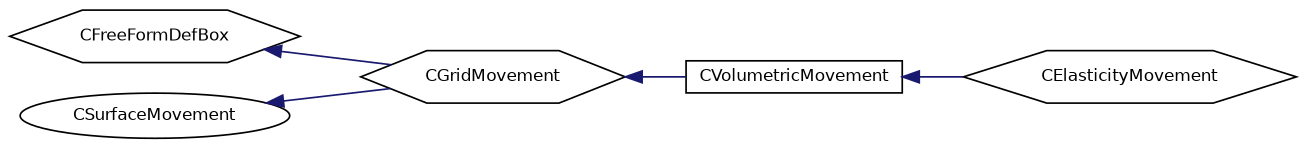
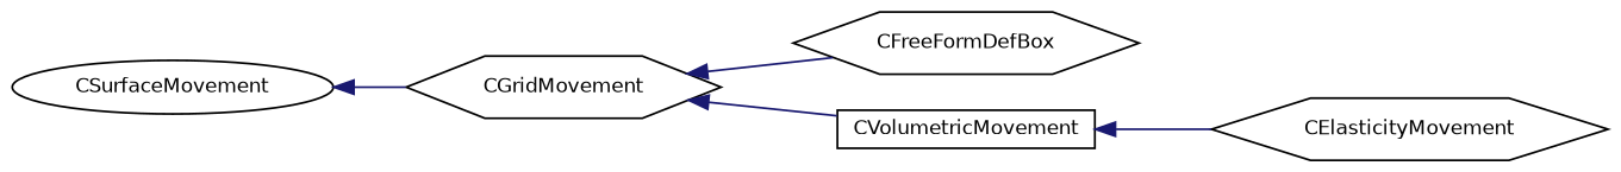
  digraph {
    rankdir=LR
    node [color=black fillcolor=white fontname=Helvetica fontsize=10 shape=hexagon style=filled]
    edge [color=midnightblue dir=back fontname=Helvetica fontsize=10 labelfontname=Helvetica labelfontsize=10 style=solid]
    n1 [height=0.2 label=CGridMovement width=0.4]
    n2 [height=0.2 label=CFreeFormDefBox width=0.4]
    n3 [height=0.2 label=CVolumetricMovement shape=box width=0.4]
    n4 [height=0.2 label=CSurfaceMovement shape=ellipse width=0.4]
    n5 [height=0.2 label=CElasticityMovement width=0.4]
-   n2 -> n1
+   n1 -> n2
    n1 -> n3
    n3 -> n5
    n4 -> n1
  }
